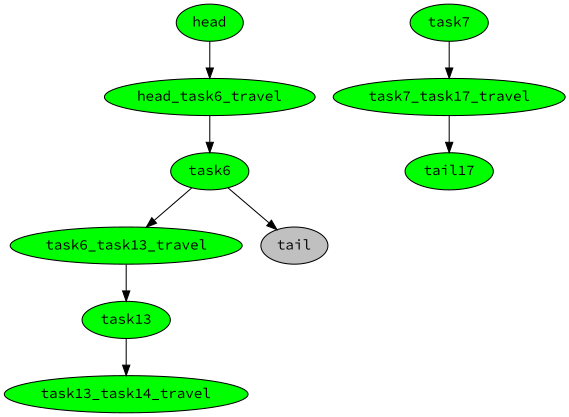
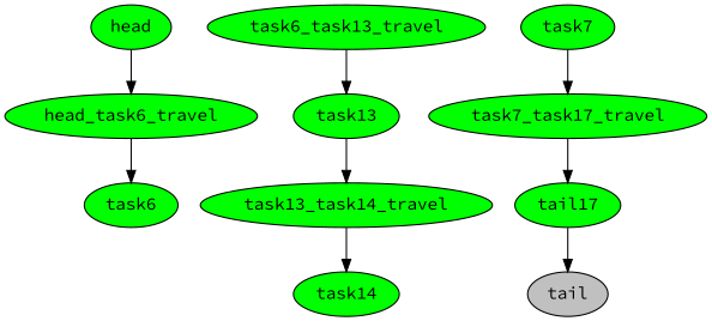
  digraph {
    fontname="Source Code Pro"
    node [fillcolor=green fontcolor=black fontname="Source Code Pro" style=filled]
    edge [color=black fontname="Source Code Pro"]
    n1 [label=head]
    n2 [label=head_task6_travel]
    n3 [label=task6]
    n4 [label=task6_task13_travel]
    n5 [label=task13]
    n6 [label=task13_task14_travel]
+   n7 [label=task14]
    n8 [label=task7]
    n9 [label=task7_task17_travel]
    n10 [label=tail17]
    n11 [fillcolor=gray label=tail]
    n1 -> n2
    n2 -> n3
-   n3 -> n4
    n4 -> n5
    n5 -> n6
+   n6 -> n7
    n8 -> n9
    n9 -> n10
-   n3 -> n11
+   n10 -> n11
  }
